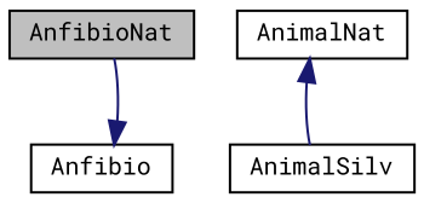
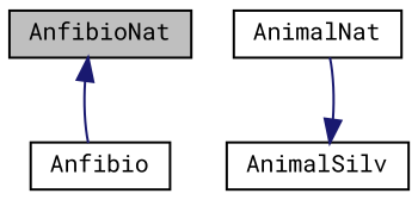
  digraph {
    fontname="Roboto Mono"
    node [color=black fillcolor=white fontname="Roboto Mono" fontsize=10 shape=record style=filled]
    edge [color=midnightblue dir=back fontname="Roboto Mono" fontsize=10 labelfontname=Helvetica labelfontsize=10 style=solid]
    n1 [fillcolor=grey75 fontcolor=black height=0.2 label=AnfibioNat width=0.4]
    n2 [height=0.2 label=Anfibio width=0.4]
    n3 [height=0.2 label=AnimalNat width=0.4]
    n4 [height=0.2 label=AnimalSilv width=0.4]
-   n2 -> n1
-   n3 -> n4
+   n1 -> n2
+   n4 -> n3
  }
